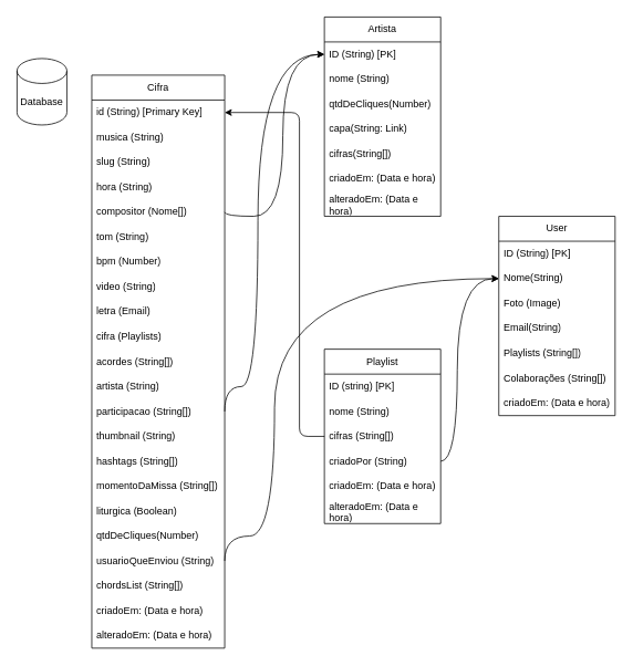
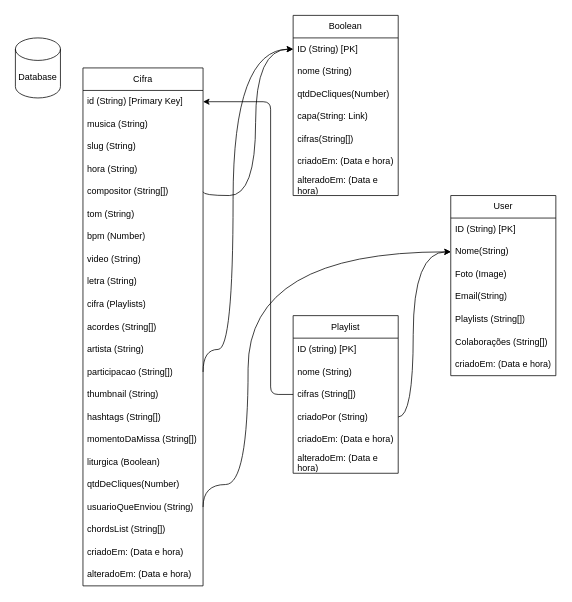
  <mxCell id="0" />
  <mxCell id="1" parent="0" />
  <mxCell id="2" value="Cifra" style="swimlane;fontStyle=0;childLayout=stackLayout;horizontal=1;startSize=30;horizontalStack=0;resizeParent=1;resizeParentMax=0;resizeLast=0;collapsible=1;marginBottom=0;whiteSpace=wrap;html=1;" parent="1" vertex="1"><mxGeometry x="110" y="90" width="160" height="690" as="geometry" /></mxCell>
  <mxCell id="3" value="id (String) [Primary Key]" style="text;strokeColor=none;fillColor=none;align=left;verticalAlign=middle;spacingLeft=4;spacingRight=4;overflow=hidden;points=[[0,0.5],[1,0.5]];portConstraint=eastwest;rotatable=0;whiteSpace=wrap;html=1;" parent="2" vertex="1"><mxGeometry y="30" width="160" height="30" as="geometry" /></mxCell>
  <mxCell id="4" value="musica (String)" style="text;strokeColor=none;fillColor=none;align=left;verticalAlign=middle;spacingLeft=4;spacingRight=4;overflow=hidden;points=[[0,0.5],[1,0.5]];portConstraint=eastwest;rotatable=0;whiteSpace=wrap;html=1;" parent="2" vertex="1"><mxGeometry y="60" width="160" height="30" as="geometry" /></mxCell>
  <mxCell id="5" value="slug (String)" style="text;strokeColor=none;fillColor=none;align=left;verticalAlign=middle;spacingLeft=4;spacingRight=4;overflow=hidden;points=[[0,0.5],[1,0.5]];portConstraint=eastwest;rotatable=0;whiteSpace=wrap;html=1;" parent="2" vertex="1"><mxGeometry y="90" width="160" height="30" as="geometry" /></mxCell>
  <mxCell id="6" value="hora (String)" style="text;strokeColor=none;fillColor=none;align=left;verticalAlign=middle;spacingLeft=4;spacingRight=4;overflow=hidden;points=[[0,0.5],[1,0.5]];portConstraint=eastwest;rotatable=0;whiteSpace=wrap;html=1;" parent="2" vertex="1"><mxGeometry y="120" width="160" height="30" as="geometry" /></mxCell>
- <mxCell id="7" value="compositor (Nome[])" style="text;strokeColor=none;fillColor=none;align=left;verticalAlign=middle;spacingLeft=4;spacingRight=4;overflow=hidden;points=[[0,0.5],[1,0.5]];portConstraint=eastwest;rotatable=0;whiteSpace=wrap;html=1;" parent="2" vertex="1"><mxGeometry y="150" width="160" height="30" as="geometry" /></mxCell>
+ <mxCell id="7" value="compositor (String[])" style="text;strokeColor=none;fillColor=none;align=left;verticalAlign=middle;spacingLeft=4;spacingRight=4;overflow=hidden;points=[[0,0.5],[1,0.5]];portConstraint=eastwest;rotatable=0;whiteSpace=wrap;html=1;" parent="2" vertex="1"><mxGeometry y="150" width="160" height="30" as="geometry" /></mxCell>
  <mxCell id="8" value="tom (String)" style="text;strokeColor=none;fillColor=none;align=left;verticalAlign=middle;spacingLeft=4;spacingRight=4;overflow=hidden;points=[[0,0.5],[1,0.5]];portConstraint=eastwest;rotatable=0;whiteSpace=wrap;html=1;" parent="2" vertex="1"><mxGeometry y="180" width="160" height="30" as="geometry" /></mxCell>
  <mxCell id="9" value="bpm (Number)" style="text;strokeColor=none;fillColor=none;align=left;verticalAlign=middle;spacingLeft=4;spacingRight=4;overflow=hidden;points=[[0,0.5],[1,0.5]];portConstraint=eastwest;rotatable=0;whiteSpace=wrap;html=1;" parent="2" vertex="1"><mxGeometry y="210" width="160" height="30" as="geometry" /></mxCell>
  <mxCell id="10" value="video (String)" style="text;strokeColor=none;fillColor=none;align=left;verticalAlign=middle;spacingLeft=4;spacingRight=4;overflow=hidden;points=[[0,0.5],[1,0.5]];portConstraint=eastwest;rotatable=0;whiteSpace=wrap;html=1;" parent="2" vertex="1"><mxGeometry y="240" width="160" height="30" as="geometry" /></mxCell>
- <mxCell id="11" value="letra (Email)" style="text;strokeColor=none;fillColor=none;align=left;verticalAlign=middle;spacingLeft=4;spacingRight=4;overflow=hidden;points=[[0,0.5],[1,0.5]];portConstraint=eastwest;rotatable=0;whiteSpace=wrap;html=1;" parent="2" vertex="1"><mxGeometry y="270" width="160" height="30" as="geometry" /></mxCell>
+ <mxCell id="11" value="letra (String)" style="text;strokeColor=none;fillColor=none;align=left;verticalAlign=middle;spacingLeft=4;spacingRight=4;overflow=hidden;points=[[0,0.5],[1,0.5]];portConstraint=eastwest;rotatable=0;whiteSpace=wrap;html=1;" parent="2" vertex="1"><mxGeometry y="270" width="160" height="30" as="geometry" /></mxCell>
  <mxCell id="12" value="cifra (Playlists)" style="text;strokeColor=none;fillColor=none;align=left;verticalAlign=middle;spacingLeft=4;spacingRight=4;overflow=hidden;points=[[0,0.5],[1,0.5]];portConstraint=eastwest;rotatable=0;whiteSpace=wrap;html=1;" parent="2" vertex="1"><mxGeometry y="300" width="160" height="30" as="geometry" /></mxCell>
  <mxCell id="13" value="acordes (String[])" style="text;strokeColor=none;fillColor=none;align=left;verticalAlign=middle;spacingLeft=4;spacingRight=4;overflow=hidden;points=[[0,0.5],[1,0.5]];portConstraint=eastwest;rotatable=0;whiteSpace=wrap;html=1;" parent="2" vertex="1"><mxGeometry y="330" width="160" height="30" as="geometry" /></mxCell>
  <mxCell id="14" value="artista (String)" style="text;strokeColor=none;fillColor=none;align=left;verticalAlign=middle;spacingLeft=4;spacingRight=4;overflow=hidden;points=[[0,0.5],[1,0.5]];portConstraint=eastwest;rotatable=0;whiteSpace=wrap;html=1;" parent="2" vertex="1"><mxGeometry y="360" width="160" height="30" as="geometry" /></mxCell>
  <mxCell id="15" value="participacao (String[])" style="text;strokeColor=none;fillColor=none;align=left;verticalAlign=middle;spacingLeft=4;spacingRight=4;overflow=hidden;points=[[0,0.5],[1,0.5]];portConstraint=eastwest;rotatable=0;whiteSpace=wrap;html=1;" parent="2" vertex="1"><mxGeometry y="390" width="160" height="30" as="geometry" /></mxCell>
  <mxCell id="16" value="thumbnail (String)" style="text;strokeColor=none;fillColor=none;align=left;verticalAlign=middle;spacingLeft=4;spacingRight=4;overflow=hidden;points=[[0,0.5],[1,0.5]];portConstraint=eastwest;rotatable=0;whiteSpace=wrap;html=1;" parent="2" vertex="1"><mxGeometry y="420" width="160" height="30" as="geometry" /></mxCell>
  <mxCell id="17" value="hashtags (String[])" style="text;strokeColor=none;fillColor=none;align=left;verticalAlign=middle;spacingLeft=4;spacingRight=4;overflow=hidden;points=[[0,0.5],[1,0.5]];portConstraint=eastwest;rotatable=0;whiteSpace=wrap;html=1;" parent="2" vertex="1"><mxGeometry y="450" width="160" height="30" as="geometry" /></mxCell>
  <mxCell id="18" value="momentoDaMissa (String[])" style="text;strokeColor=none;fillColor=none;align=left;verticalAlign=middle;spacingLeft=4;spacingRight=4;overflow=hidden;points=[[0,0.5],[1,0.5]];portConstraint=eastwest;rotatable=0;whiteSpace=wrap;html=1;" parent="2" vertex="1"><mxGeometry y="480" width="160" height="30" as="geometry" /></mxCell>
  <mxCell id="19" value="liturgica (Boolean)" style="text;strokeColor=none;fillColor=none;align=left;verticalAlign=middle;spacingLeft=4;spacingRight=4;overflow=hidden;points=[[0,0.5],[1,0.5]];portConstraint=eastwest;rotatable=0;whiteSpace=wrap;html=1;" parent="2" vertex="1"><mxGeometry y="510" width="160" height="30" as="geometry" /></mxCell>
  <mxCell id="20" value="qtdDeCliques(Number)" style="text;strokeColor=none;fillColor=none;align=left;verticalAlign=middle;spacingLeft=4;spacingRight=4;overflow=hidden;points=[[0,0.5],[1,0.5]];portConstraint=eastwest;rotatable=0;whiteSpace=wrap;html=1;" parent="2" vertex="1"><mxGeometry y="540" width="160" height="30" as="geometry" /></mxCell>
  <mxCell id="21" value="usuarioQueEnviou (String)" style="text;strokeColor=none;fillColor=none;align=left;verticalAlign=middle;spacingLeft=4;spacingRight=4;overflow=hidden;points=[[0,0.5],[1,0.5]];portConstraint=eastwest;rotatable=0;whiteSpace=wrap;html=1;" parent="2" vertex="1"><mxGeometry y="570" width="160" height="30" as="geometry" /></mxCell>
  <mxCell id="22" value="chordsList (String[])" style="text;strokeColor=none;fillColor=none;align=left;verticalAlign=middle;spacingLeft=4;spacingRight=4;overflow=hidden;points=[[0,0.5],[1,0.5]];portConstraint=eastwest;rotatable=0;whiteSpace=wrap;html=1;" parent="2" vertex="1"><mxGeometry y="600" width="160" height="30" as="geometry" /></mxCell>
  <mxCell id="23" value="criadoEm: (Data e hora)" style="text;strokeColor=none;fillColor=none;align=left;verticalAlign=middle;spacingLeft=4;spacingRight=4;overflow=hidden;points=[[0,0.5],[1,0.5]];portConstraint=eastwest;rotatable=0;whiteSpace=wrap;html=1;" parent="2" vertex="1"><mxGeometry y="630" width="160" height="30" as="geometry" /></mxCell>
  <mxCell id="24" value="alteradoEm: (Data e hora)" style="text;strokeColor=none;fillColor=none;align=left;verticalAlign=middle;spacingLeft=4;spacingRight=4;overflow=hidden;points=[[0,0.5],[1,0.5]];portConstraint=eastwest;rotatable=0;whiteSpace=wrap;html=1;" parent="2" vertex="1"><mxGeometry y="660" width="160" height="30" as="geometry" /></mxCell>
- <mxCell id="25" value="Database" style="shape=cylinder3;whiteSpace=wrap;html=1;boundedLbl=1;backgroundOutline=1;size=15;" parent="1" vertex="1"><mxGeometry x="20" y="70" width="60" height="80" as="geometry" /></mxCell>
- <mxCell id="26" value="Artista" style="swimlane;fontStyle=0;childLayout=stackLayout;horizontal=1;startSize=30;horizontalStack=0;resizeParent=1;resizeParentMax=0;resizeLast=0;collapsible=1;marginBottom=0;whiteSpace=wrap;html=1;" parent="1" vertex="1"><mxGeometry x="390" y="20" width="140" height="240" as="geometry" /></mxCell>
+ <mxCell id="25" value="Database" style="shape=cylinder3;whiteSpace=wrap;html=1;boundedLbl=1;backgroundOutline=1;size=15;" parent="1" vertex="1"><mxGeometry x="20" y="50" width="60" height="80" as="geometry" /></mxCell>
+ <mxCell id="26" value="Boolean" style="swimlane;fontStyle=0;childLayout=stackLayout;horizontal=1;startSize=30;horizontalStack=0;resizeParent=1;resizeParentMax=0;resizeLast=0;collapsible=1;marginBottom=0;whiteSpace=wrap;html=1;" parent="1" vertex="1"><mxGeometry x="390" y="20" width="140" height="240" as="geometry" /></mxCell>
  <mxCell id="27" value="ID (String) [PK]" style="text;strokeColor=none;fillColor=none;align=left;verticalAlign=middle;spacingLeft=4;spacingRight=4;overflow=hidden;points=[[0,0.5],[1,0.5]];portConstraint=eastwest;rotatable=0;whiteSpace=wrap;html=1;" parent="26" vertex="1"><mxGeometry y="30" width="140" height="30" as="geometry" /></mxCell>
  <mxCell id="28" value="nome (String)" style="text;strokeColor=none;fillColor=none;align=left;verticalAlign=middle;spacingLeft=4;spacingRight=4;overflow=hidden;points=[[0,0.5],[1,0.5]];portConstraint=eastwest;rotatable=0;whiteSpace=wrap;html=1;" parent="26" vertex="1"><mxGeometry y="60" width="140" height="30" as="geometry" /></mxCell>
  <mxCell id="29" value="qtdDeCliques(Number)" style="text;strokeColor=none;fillColor=none;align=left;verticalAlign=middle;spacingLeft=4;spacingRight=4;overflow=hidden;points=[[0,0.5],[1,0.5]];portConstraint=eastwest;rotatable=0;whiteSpace=wrap;html=1;" parent="26" vertex="1"><mxGeometry y="90" width="140" height="30" as="geometry" /></mxCell>
  <mxCell id="30" value="capa(String: Link)" style="text;strokeColor=none;fillColor=none;align=left;verticalAlign=middle;spacingLeft=4;spacingRight=4;overflow=hidden;points=[[0,0.5],[1,0.5]];portConstraint=eastwest;rotatable=0;whiteSpace=wrap;html=1;" parent="26" vertex="1"><mxGeometry y="120" width="140" height="30" as="geometry" /></mxCell>
  <mxCell id="31" value="cifras(String[])" style="text;strokeColor=none;fillColor=none;align=left;verticalAlign=middle;spacingLeft=4;spacingRight=4;overflow=hidden;points=[[0,0.5],[1,0.5]];portConstraint=eastwest;rotatable=0;whiteSpace=wrap;html=1;" parent="26" vertex="1"><mxGeometry y="150" width="140" height="30" as="geometry" /></mxCell>
  <mxCell id="32" value="criadoEm: (Data e hora)" style="text;strokeColor=none;fillColor=none;align=left;verticalAlign=middle;spacingLeft=4;spacingRight=4;overflow=hidden;points=[[0,0.5],[1,0.5]];portConstraint=eastwest;rotatable=0;whiteSpace=wrap;html=1;" parent="26" vertex="1"><mxGeometry y="180" width="140" height="30" as="geometry" /></mxCell>
  <mxCell id="33" value="alteradoEm: (Data e hora)" style="text;strokeColor=none;fillColor=none;align=left;verticalAlign=middle;spacingLeft=4;spacingRight=4;overflow=hidden;points=[[0,0.5],[1,0.5]];portConstraint=eastwest;rotatable=0;whiteSpace=wrap;html=1;" parent="26" vertex="1"><mxGeometry y="210" width="140" height="30" as="geometry" /></mxCell>
  <mxCell id="34" value="User" style="swimlane;fontStyle=0;childLayout=stackLayout;horizontal=1;startSize=30;horizontalStack=0;resizeParent=1;resizeParentMax=0;resizeLast=0;collapsible=1;marginBottom=0;whiteSpace=wrap;html=1;" parent="1" vertex="1"><mxGeometry x="600" y="260" width="140" height="240" as="geometry" /></mxCell>
  <mxCell id="35" value="ID (String) [PK]" style="text;strokeColor=none;fillColor=none;align=left;verticalAlign=middle;spacingLeft=4;spacingRight=4;overflow=hidden;points=[[0,0.5],[1,0.5]];portConstraint=eastwest;rotatable=0;whiteSpace=wrap;html=1;" parent="34" vertex="1"><mxGeometry y="30" width="140" height="30" as="geometry" /></mxCell>
  <mxCell id="36" value="Nome(String)" style="text;strokeColor=none;fillColor=none;align=left;verticalAlign=middle;spacingLeft=4;spacingRight=4;overflow=hidden;points=[[0,0.5],[1,0.5]];portConstraint=eastwest;rotatable=0;whiteSpace=wrap;html=1;" parent="34" vertex="1"><mxGeometry y="60" width="140" height="30" as="geometry" /></mxCell>
  <mxCell id="37" value="Foto (Image)" style="text;strokeColor=none;fillColor=none;align=left;verticalAlign=middle;spacingLeft=4;spacingRight=4;overflow=hidden;points=[[0,0.5],[1,0.5]];portConstraint=eastwest;rotatable=0;whiteSpace=wrap;html=1;" parent="34" vertex="1"><mxGeometry y="90" width="140" height="30" as="geometry" /></mxCell>
  <mxCell id="38" value="Email(String)" style="text;strokeColor=none;fillColor=none;align=left;verticalAlign=middle;spacingLeft=4;spacingRight=4;overflow=hidden;points=[[0,0.5],[1,0.5]];portConstraint=eastwest;rotatable=0;whiteSpace=wrap;html=1;" vertex="1" parent="34"><mxGeometry y="120" width="140" height="30" as="geometry" /></mxCell>
  <mxCell id="39" value="Playlists (String[])" style="text;strokeColor=none;fillColor=none;align=left;verticalAlign=middle;spacingLeft=4;spacingRight=4;overflow=hidden;points=[[0,0.5],[1,0.5]];portConstraint=eastwest;rotatable=0;whiteSpace=wrap;html=1;" parent="34" vertex="1"><mxGeometry y="150" width="140" height="30" as="geometry" /></mxCell>
  <mxCell id="40" value="Colaborações (String[])" style="text;strokeColor=none;fillColor=none;align=left;verticalAlign=middle;spacingLeft=4;spacingRight=4;overflow=hidden;points=[[0,0.5],[1,0.5]];portConstraint=eastwest;rotatable=0;whiteSpace=wrap;html=1;" parent="34" vertex="1"><mxGeometry y="180" width="140" height="30" as="geometry" /></mxCell>
  <mxCell id="41" value="criadoEm: (Data e hora)" style="text;strokeColor=none;fillColor=none;align=left;verticalAlign=middle;spacingLeft=4;spacingRight=4;overflow=hidden;points=[[0,0.5],[1,0.5]];portConstraint=eastwest;rotatable=0;whiteSpace=wrap;html=1;" parent="34" vertex="1"><mxGeometry y="210" width="140" height="30" as="geometry" /></mxCell>
  <mxCell id="42" value="Playlist" style="swimlane;fontStyle=0;childLayout=stackLayout;horizontal=1;startSize=30;horizontalStack=0;resizeParent=1;resizeParentMax=0;resizeLast=0;collapsible=1;marginBottom=0;whiteSpace=wrap;html=1;" parent="1" vertex="1"><mxGeometry x="390" y="420" width="140" height="210" as="geometry" /></mxCell>
  <mxCell id="43" value="ID (string) [PK]" style="text;strokeColor=none;fillColor=none;align=left;verticalAlign=middle;spacingLeft=4;spacingRight=4;overflow=hidden;points=[[0,0.5],[1,0.5]];portConstraint=eastwest;rotatable=0;whiteSpace=wrap;html=1;" parent="42" vertex="1"><mxGeometry y="30" width="140" height="30" as="geometry" /></mxCell>
  <mxCell id="44" value="nome (String)" style="text;strokeColor=none;fillColor=none;align=left;verticalAlign=middle;spacingLeft=4;spacingRight=4;overflow=hidden;points=[[0,0.5],[1,0.5]];portConstraint=eastwest;rotatable=0;whiteSpace=wrap;html=1;" parent="42" vertex="1"><mxGeometry y="60" width="140" height="30" as="geometry" /></mxCell>
  <mxCell id="45" value="cifras (String[])" style="text;strokeColor=none;fillColor=none;align=left;verticalAlign=middle;spacingLeft=4;spacingRight=4;overflow=hidden;points=[[0,0.5],[1,0.5]];portConstraint=eastwest;rotatable=0;whiteSpace=wrap;html=1;" parent="42" vertex="1"><mxGeometry y="90" width="140" height="30" as="geometry" /></mxCell>
  <mxCell id="46" value="criadoPor (String)" style="text;strokeColor=none;fillColor=none;align=left;verticalAlign=middle;spacingLeft=4;spacingRight=4;overflow=hidden;points=[[0,0.5],[1,0.5]];portConstraint=eastwest;rotatable=0;whiteSpace=wrap;html=1;" parent="42" vertex="1"><mxGeometry y="120" width="140" height="30" as="geometry" /></mxCell>
  <mxCell id="47" value="criadoEm: (Data e hora)" style="text;strokeColor=none;fillColor=none;align=left;verticalAlign=middle;spacingLeft=4;spacingRight=4;overflow=hidden;points=[[0,0.5],[1,0.5]];portConstraint=eastwest;rotatable=0;whiteSpace=wrap;html=1;" parent="42" vertex="1"><mxGeometry y="150" width="140" height="30" as="geometry" /></mxCell>
  <mxCell id="48" value="alteradoEm: (Data e hora)" style="text;strokeColor=none;fillColor=none;align=left;verticalAlign=middle;spacingLeft=4;spacingRight=4;overflow=hidden;points=[[0,0.5],[1,0.5]];portConstraint=eastwest;rotatable=0;whiteSpace=wrap;html=1;" parent="42" vertex="1"><mxGeometry y="180" width="140" height="30" as="geometry" /></mxCell>
  <mxCell id="49" style="edgeStyle=orthogonalEdgeStyle;curved=1;html=1;exitX=1;exitY=0.5;exitDx=0;exitDy=0;entryX=0;entryY=0.5;entryDx=0;entryDy=0;" parent="1" source="21" target="36" edge="1"><mxGeometry relative="1" as="geometry"><Array as="points"><mxPoint x="330" y="645" /><mxPoint x="330" y="335" /></Array></mxGeometry></mxCell>
  <mxCell id="50" style="edgeStyle=orthogonalEdgeStyle;curved=1;html=1;exitX=1;exitY=0.5;exitDx=0;exitDy=0;entryX=0;entryY=0.5;entryDx=0;entryDy=0;" parent="1" source="15" target="27" edge="1"><mxGeometry relative="1" as="geometry"><Array as="points"><mxPoint x="310" y="465" /><mxPoint x="310" y="65" /></Array></mxGeometry></mxCell>
  <mxCell id="51" style="edgeStyle=orthogonalEdgeStyle;curved=1;html=1;exitX=1;exitY=0.5;exitDx=0;exitDy=0;entryX=0;entryY=0.5;entryDx=0;entryDy=0;" parent="1" source="7" target="27" edge="1"><mxGeometry relative="1" as="geometry"><Array as="points"><mxPoint x="270" y="260" /><mxPoint x="340" y="260" /><mxPoint x="340" y="65" /></Array></mxGeometry></mxCell>
  <mxCell id="52" style="edgeStyle=orthogonalEdgeStyle;curved=1;html=1;exitX=1;exitY=0.5;exitDx=0;exitDy=0;" parent="1" source="46" target="36" edge="1"><mxGeometry relative="1" as="geometry"><Array as="points"><mxPoint x="550" y="555" /><mxPoint x="550" y="335" /></Array></mxGeometry></mxCell>
  <mxCell id="53" style="edgeStyle=none;html=1;exitX=0;exitY=0.5;exitDx=0;exitDy=0;entryX=1;entryY=0.5;entryDx=0;entryDy=0;" parent="1" source="45" target="3" edge="1"><mxGeometry relative="1" as="geometry"><Array as="points"><mxPoint x="360" y="525" /><mxPoint x="360" y="135" /></Array></mxGeometry></mxCell>
